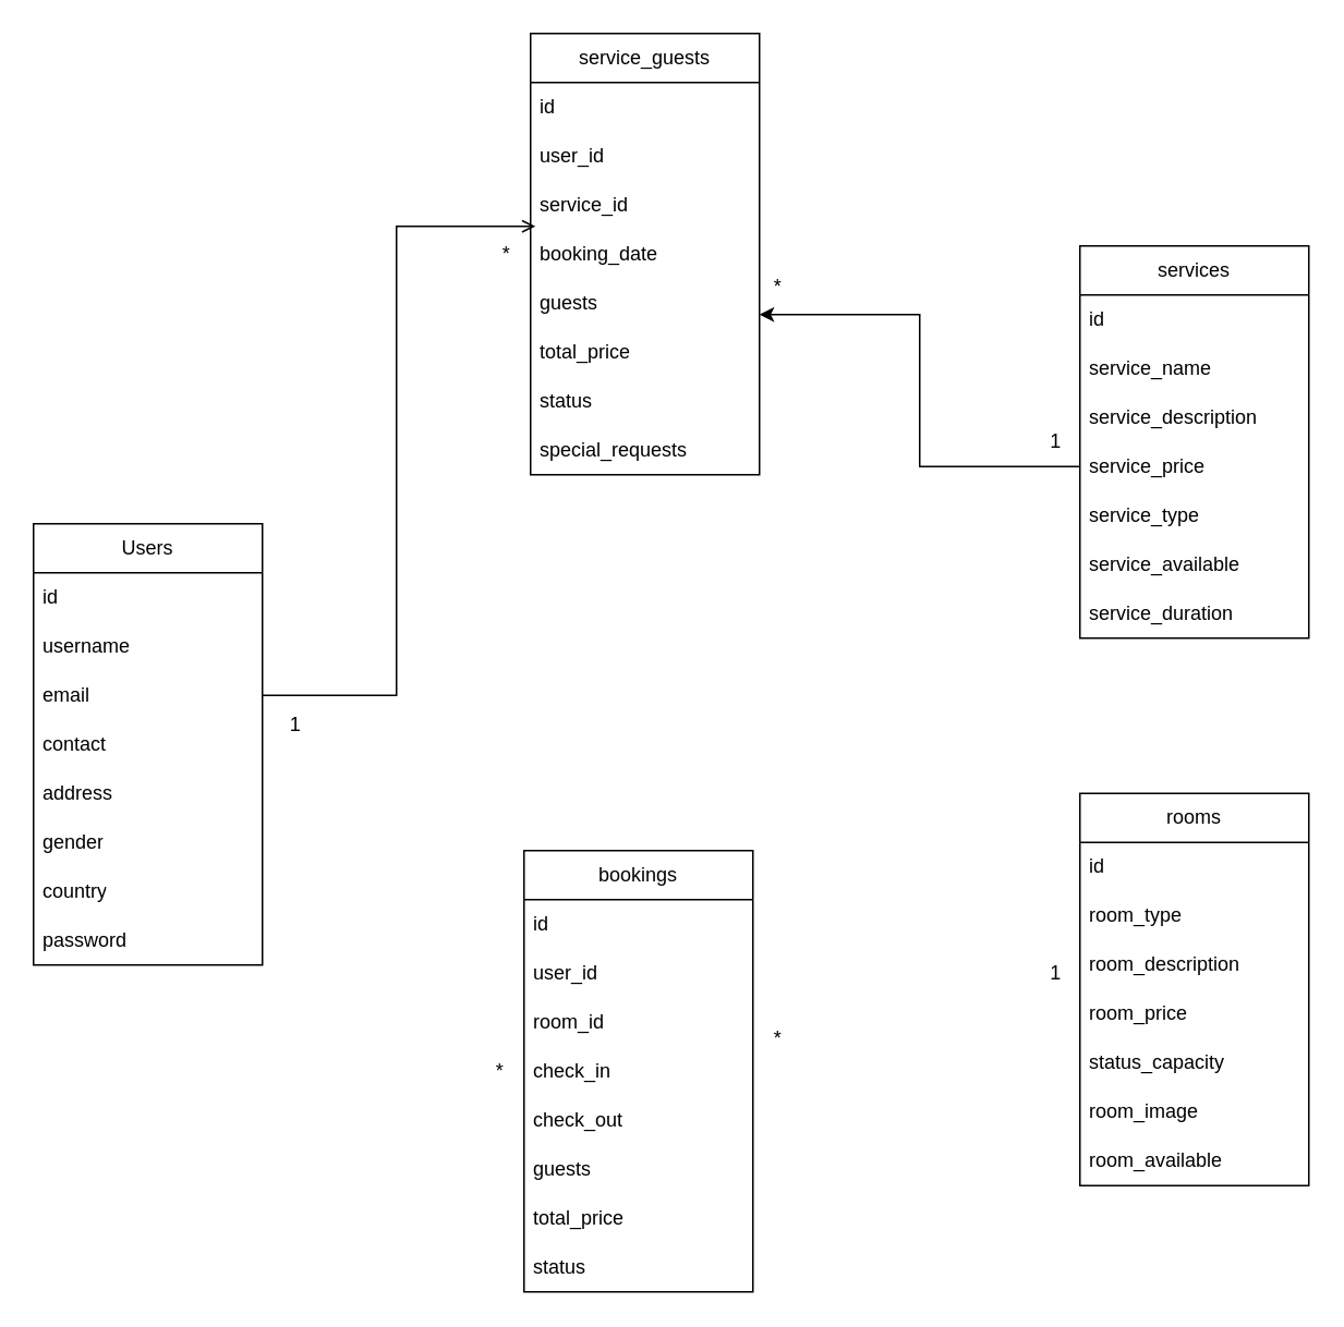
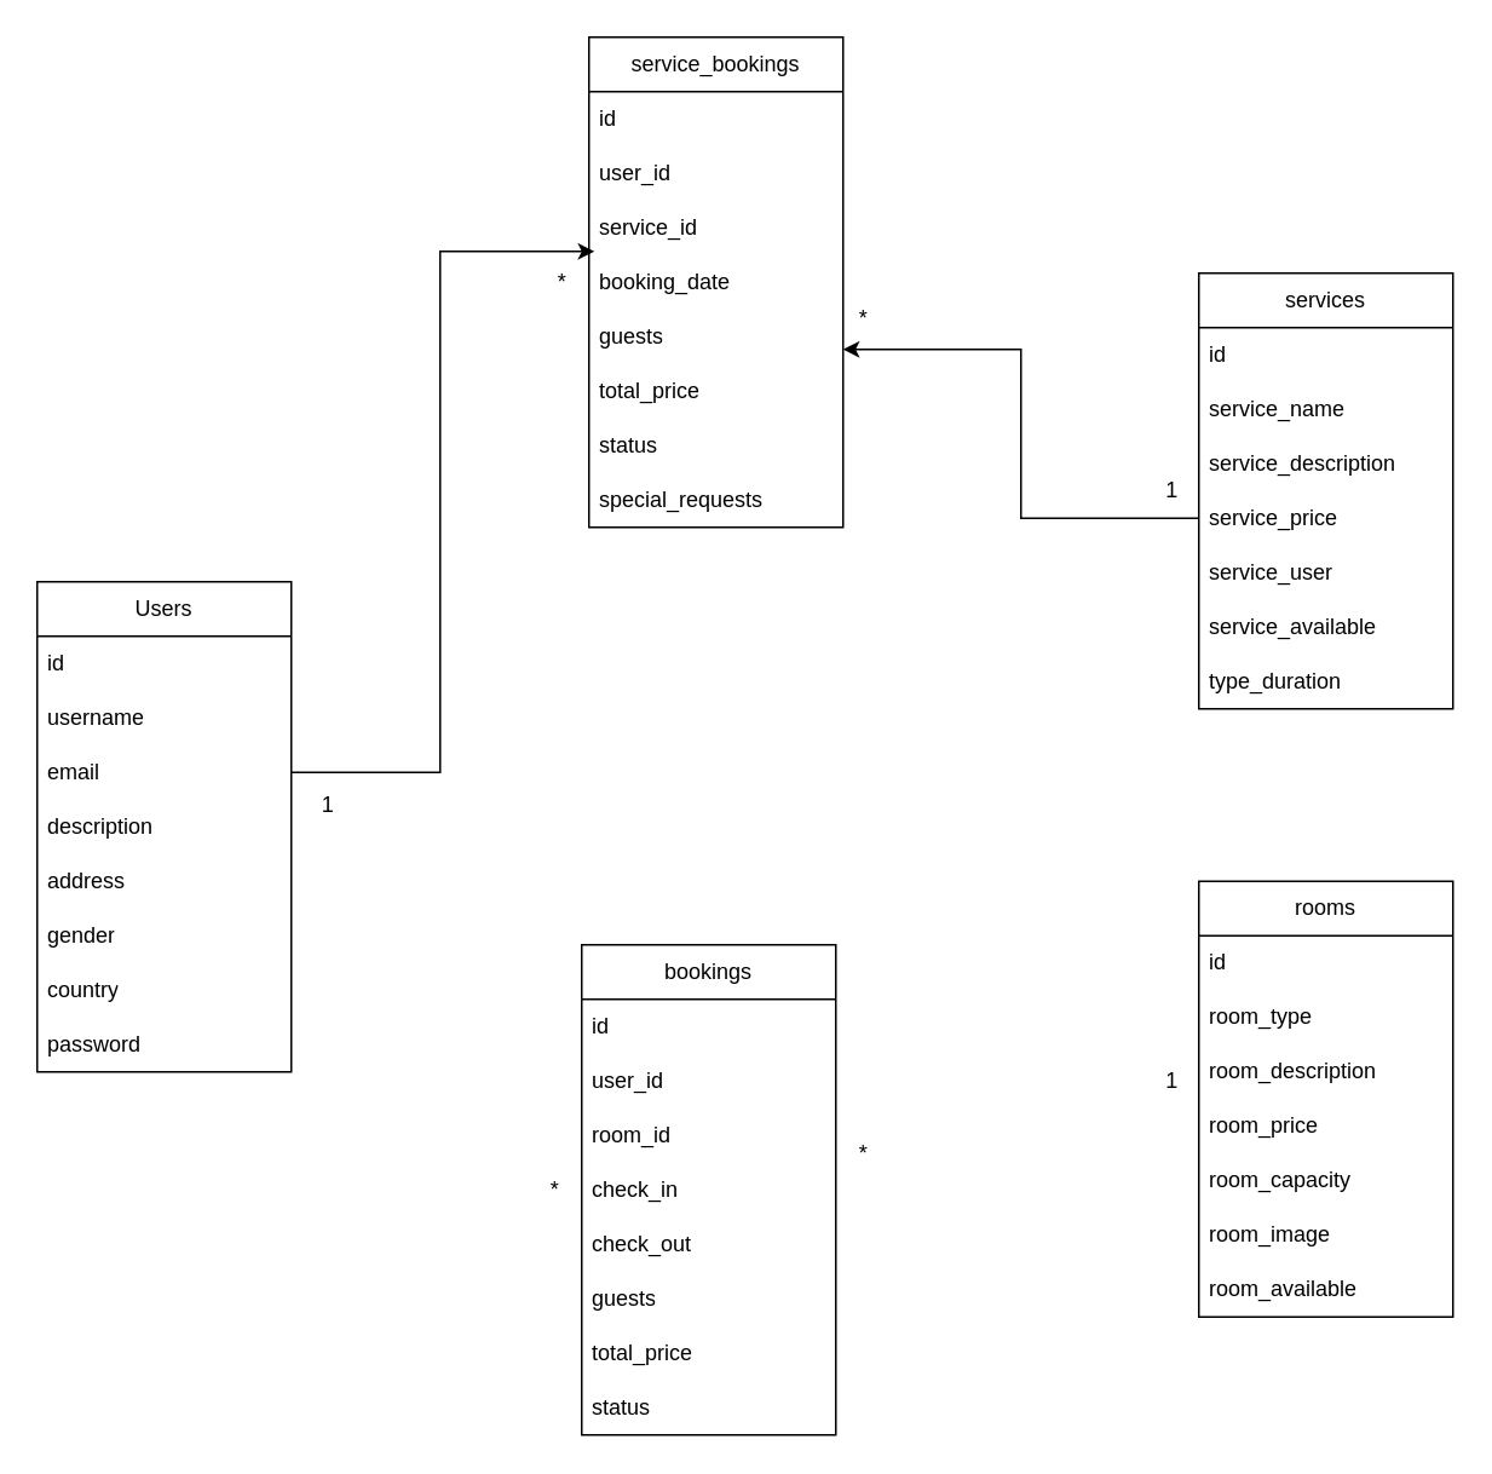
  <mxCell id="0" />
  <mxCell id="1" parent="0" />
  <mxCell id="2" value="Users" style="swimlane;fontStyle=0;childLayout=stackLayout;horizontal=1;startSize=30;horizontalStack=0;resizeParent=1;resizeParentMax=0;resizeLast=0;collapsible=1;marginBottom=0;whiteSpace=wrap;html=1;" vertex="1" parent="1"><mxGeometry x="20" y="320" width="140" height="270" as="geometry" /></mxCell>
  <mxCell id="3" value="id" style="text;strokeColor=none;fillColor=none;align=left;verticalAlign=middle;spacingLeft=4;spacingRight=4;overflow=hidden;points=[[0,0.5],[1,0.5]];portConstraint=eastwest;rotatable=0;whiteSpace=wrap;html=1;" vertex="1" parent="2"><mxGeometry y="30" width="140" height="30" as="geometry" /></mxCell>
  <mxCell id="4" value="username" style="text;strokeColor=none;fillColor=none;align=left;verticalAlign=middle;spacingLeft=4;spacingRight=4;overflow=hidden;points=[[0,0.5],[1,0.5]];portConstraint=eastwest;rotatable=0;whiteSpace=wrap;html=1;" vertex="1" parent="2"><mxGeometry y="60" width="140" height="30" as="geometry" /></mxCell>
  <mxCell id="5" value="email" style="text;strokeColor=none;fillColor=none;align=left;verticalAlign=middle;spacingLeft=4;spacingRight=4;overflow=hidden;points=[[0,0.5],[1,0.5]];portConstraint=eastwest;rotatable=0;whiteSpace=wrap;html=1;" vertex="1" parent="2"><mxGeometry y="90" width="140" height="30" as="geometry" /></mxCell>
- <mxCell id="6" value="contact" style="text;strokeColor=none;fillColor=none;align=left;verticalAlign=middle;spacingLeft=4;spacingRight=4;overflow=hidden;points=[[0,0.5],[1,0.5]];portConstraint=eastwest;rotatable=0;whiteSpace=wrap;html=1;" vertex="1" parent="2"><mxGeometry y="120" width="140" height="30" as="geometry" /></mxCell>
+ <mxCell id="6" value="description" style="text;strokeColor=none;fillColor=none;align=left;verticalAlign=middle;spacingLeft=4;spacingRight=4;overflow=hidden;points=[[0,0.5],[1,0.5]];portConstraint=eastwest;rotatable=0;whiteSpace=wrap;html=1;" vertex="1" parent="2"><mxGeometry y="120" width="140" height="30" as="geometry" /></mxCell>
  <mxCell id="7" value="address" style="text;strokeColor=none;fillColor=none;align=left;verticalAlign=middle;spacingLeft=4;spacingRight=4;overflow=hidden;points=[[0,0.5],[1,0.5]];portConstraint=eastwest;rotatable=0;whiteSpace=wrap;html=1;" vertex="1" parent="2"><mxGeometry y="150" width="140" height="30" as="geometry" /></mxCell>
  <mxCell id="8" value="gender" style="text;strokeColor=none;fillColor=none;align=left;verticalAlign=middle;spacingLeft=4;spacingRight=4;overflow=hidden;points=[[0,0.5],[1,0.5]];portConstraint=eastwest;rotatable=0;whiteSpace=wrap;html=1;" vertex="1" parent="2"><mxGeometry y="180" width="140" height="30" as="geometry" /></mxCell>
  <mxCell id="9" value="country" style="text;strokeColor=none;fillColor=none;align=left;verticalAlign=middle;spacingLeft=4;spacingRight=4;overflow=hidden;points=[[0,0.5],[1,0.5]];portConstraint=eastwest;rotatable=0;whiteSpace=wrap;html=1;" vertex="1" parent="2"><mxGeometry y="210" width="140" height="30" as="geometry" /></mxCell>
  <mxCell id="10" value="password" style="text;strokeColor=none;fillColor=none;align=left;verticalAlign=middle;spacingLeft=4;spacingRight=4;overflow=hidden;points=[[0,0.5],[1,0.5]];portConstraint=eastwest;rotatable=0;whiteSpace=wrap;html=1;" vertex="1" parent="2"><mxGeometry y="240" width="140" height="30" as="geometry" /></mxCell>
  <mxCell id="11" value="services" style="swimlane;fontStyle=0;childLayout=stackLayout;horizontal=1;startSize=30;horizontalStack=0;resizeParent=1;resizeParentMax=0;resizeLast=0;collapsible=1;marginBottom=0;whiteSpace=wrap;html=1;" vertex="1" parent="1"><mxGeometry x="660" y="150" width="140" height="240" as="geometry" /></mxCell>
  <mxCell id="12" value="id" style="text;strokeColor=none;fillColor=none;align=left;verticalAlign=middle;spacingLeft=4;spacingRight=4;overflow=hidden;points=[[0,0.5],[1,0.5]];portConstraint=eastwest;rotatable=0;whiteSpace=wrap;html=1;" vertex="1" parent="11"><mxGeometry y="30" width="140" height="30" as="geometry" /></mxCell>
  <mxCell id="13" value="service_name" style="text;strokeColor=none;fillColor=none;align=left;verticalAlign=middle;spacingLeft=4;spacingRight=4;overflow=hidden;points=[[0,0.5],[1,0.5]];portConstraint=eastwest;rotatable=0;whiteSpace=wrap;html=1;" vertex="1" parent="11"><mxGeometry y="60" width="140" height="30" as="geometry" /></mxCell>
  <mxCell id="14" value="service_description" style="text;strokeColor=none;fillColor=none;align=left;verticalAlign=middle;spacingLeft=4;spacingRight=4;overflow=hidden;points=[[0,0.5],[1,0.5]];portConstraint=eastwest;rotatable=0;whiteSpace=wrap;html=1;" vertex="1" parent="11"><mxGeometry y="90" width="140" height="30" as="geometry" /></mxCell>
  <mxCell id="15" value="service_price" style="text;strokeColor=none;fillColor=none;align=left;verticalAlign=middle;spacingLeft=4;spacingRight=4;overflow=hidden;points=[[0,0.5],[1,0.5]];portConstraint=eastwest;rotatable=0;whiteSpace=wrap;html=1;" vertex="1" parent="11"><mxGeometry y="120" width="140" height="30" as="geometry" /></mxCell>
- <mxCell id="16" value="service_type" style="text;strokeColor=none;fillColor=none;align=left;verticalAlign=middle;spacingLeft=4;spacingRight=4;overflow=hidden;points=[[0,0.5],[1,0.5]];portConstraint=eastwest;rotatable=0;whiteSpace=wrap;html=1;" vertex="1" parent="11"><mxGeometry y="150" width="140" height="30" as="geometry" /></mxCell>
+ <mxCell id="16" value="service_user" style="text;strokeColor=none;fillColor=none;align=left;verticalAlign=middle;spacingLeft=4;spacingRight=4;overflow=hidden;points=[[0,0.5],[1,0.5]];portConstraint=eastwest;rotatable=0;whiteSpace=wrap;html=1;" vertex="1" parent="11"><mxGeometry y="150" width="140" height="30" as="geometry" /></mxCell>
  <mxCell id="17" value="service_available" style="text;strokeColor=none;fillColor=none;align=left;verticalAlign=middle;spacingLeft=4;spacingRight=4;overflow=hidden;points=[[0,0.5],[1,0.5]];portConstraint=eastwest;rotatable=0;whiteSpace=wrap;html=1;" vertex="1" parent="11"><mxGeometry y="180" width="140" height="30" as="geometry" /></mxCell>
- <mxCell id="18" value="service_duration" style="text;strokeColor=none;fillColor=none;align=left;verticalAlign=middle;spacingLeft=4;spacingRight=4;overflow=hidden;points=[[0,0.5],[1,0.5]];portConstraint=eastwest;rotatable=0;whiteSpace=wrap;html=1;" vertex="1" parent="11"><mxGeometry y="210" width="140" height="30" as="geometry" /></mxCell>
- <mxCell id="19" value="service_guests" style="swimlane;fontStyle=0;childLayout=stackLayout;horizontal=1;startSize=30;horizontalStack=0;resizeParent=1;resizeParentMax=0;resizeLast=0;collapsible=1;marginBottom=0;whiteSpace=wrap;html=1;" vertex="1" parent="1"><mxGeometry x="324" y="20" width="140" height="270" as="geometry" /></mxCell>
+ <mxCell id="18" value="type_duration" style="text;strokeColor=none;fillColor=none;align=left;verticalAlign=middle;spacingLeft=4;spacingRight=4;overflow=hidden;points=[[0,0.5],[1,0.5]];portConstraint=eastwest;rotatable=0;whiteSpace=wrap;html=1;" vertex="1" parent="11"><mxGeometry y="210" width="140" height="30" as="geometry" /></mxCell>
+ <mxCell id="19" value="service_bookings" style="swimlane;fontStyle=0;childLayout=stackLayout;horizontal=1;startSize=30;horizontalStack=0;resizeParent=1;resizeParentMax=0;resizeLast=0;collapsible=1;marginBottom=0;whiteSpace=wrap;html=1;" vertex="1" parent="1"><mxGeometry x="324" y="20" width="140" height="270" as="geometry" /></mxCell>
  <mxCell id="20" value="id" style="text;strokeColor=none;fillColor=none;align=left;verticalAlign=middle;spacingLeft=4;spacingRight=4;overflow=hidden;points=[[0,0.5],[1,0.5]];portConstraint=eastwest;rotatable=0;whiteSpace=wrap;html=1;" vertex="1" parent="19"><mxGeometry y="30" width="140" height="30" as="geometry" /></mxCell>
  <mxCell id="21" value="user_id" style="text;strokeColor=none;fillColor=none;align=left;verticalAlign=middle;spacingLeft=4;spacingRight=4;overflow=hidden;points=[[0,0.5],[1,0.5]];portConstraint=eastwest;rotatable=0;whiteSpace=wrap;html=1;" vertex="1" parent="19"><mxGeometry y="60" width="140" height="30" as="geometry" /></mxCell>
  <mxCell id="22" value="service_id" style="text;strokeColor=none;fillColor=none;align=left;verticalAlign=middle;spacingLeft=4;spacingRight=4;overflow=hidden;points=[[0,0.5],[1,0.5]];portConstraint=eastwest;rotatable=0;whiteSpace=wrap;html=1;" vertex="1" parent="19"><mxGeometry y="90" width="140" height="30" as="geometry" /></mxCell>
  <mxCell id="23" value="booking_date" style="text;strokeColor=none;fillColor=none;align=left;verticalAlign=middle;spacingLeft=4;spacingRight=4;overflow=hidden;points=[[0,0.5],[1,0.5]];portConstraint=eastwest;rotatable=0;whiteSpace=wrap;html=1;" vertex="1" parent="19"><mxGeometry y="120" width="140" height="30" as="geometry" /></mxCell>
  <mxCell id="24" value="guests" style="text;strokeColor=none;fillColor=none;align=left;verticalAlign=middle;spacingLeft=4;spacingRight=4;overflow=hidden;points=[[0,0.5],[1,0.5]];portConstraint=eastwest;rotatable=0;whiteSpace=wrap;html=1;" vertex="1" parent="19"><mxGeometry y="150" width="140" height="30" as="geometry" /></mxCell>
  <mxCell id="25" value="total_price" style="text;strokeColor=none;fillColor=none;align=left;verticalAlign=middle;spacingLeft=4;spacingRight=4;overflow=hidden;points=[[0,0.5],[1,0.5]];portConstraint=eastwest;rotatable=0;whiteSpace=wrap;html=1;" vertex="1" parent="19"><mxGeometry y="180" width="140" height="30" as="geometry" /></mxCell>
  <mxCell id="26" value="status" style="text;strokeColor=none;fillColor=none;align=left;verticalAlign=middle;spacingLeft=4;spacingRight=4;overflow=hidden;points=[[0,0.5],[1,0.5]];portConstraint=eastwest;rotatable=0;whiteSpace=wrap;html=1;" vertex="1" parent="19"><mxGeometry y="210" width="140" height="30" as="geometry" /></mxCell>
  <mxCell id="27" value="special_requests" style="text;strokeColor=none;fillColor=none;align=left;verticalAlign=middle;spacingLeft=4;spacingRight=4;overflow=hidden;points=[[0,0.5],[1,0.5]];portConstraint=eastwest;rotatable=0;whiteSpace=wrap;html=1;" vertex="1" parent="19"><mxGeometry y="240" width="140" height="30" as="geometry" /></mxCell>
  <mxCell id="28" value="rooms" style="swimlane;fontStyle=0;childLayout=stackLayout;horizontal=1;startSize=30;horizontalStack=0;resizeParent=1;resizeParentMax=0;resizeLast=0;collapsible=1;marginBottom=0;whiteSpace=wrap;html=1;" vertex="1" parent="1"><mxGeometry x="660" y="485" width="140" height="240" as="geometry" /></mxCell>
  <mxCell id="29" value="id" style="text;strokeColor=none;fillColor=none;align=left;verticalAlign=middle;spacingLeft=4;spacingRight=4;overflow=hidden;points=[[0,0.5],[1,0.5]];portConstraint=eastwest;rotatable=0;whiteSpace=wrap;html=1;" vertex="1" parent="28"><mxGeometry y="30" width="140" height="30" as="geometry" /></mxCell>
  <mxCell id="30" value="room_type" style="text;strokeColor=none;fillColor=none;align=left;verticalAlign=middle;spacingLeft=4;spacingRight=4;overflow=hidden;points=[[0,0.5],[1,0.5]];portConstraint=eastwest;rotatable=0;whiteSpace=wrap;html=1;" vertex="1" parent="28"><mxGeometry y="60" width="140" height="30" as="geometry" /></mxCell>
  <mxCell id="31" value="room_description" style="text;strokeColor=none;fillColor=none;align=left;verticalAlign=middle;spacingLeft=4;spacingRight=4;overflow=hidden;points=[[0,0.5],[1,0.5]];portConstraint=eastwest;rotatable=0;whiteSpace=wrap;html=1;" vertex="1" parent="28"><mxGeometry y="90" width="140" height="30" as="geometry" /></mxCell>
  <mxCell id="32" value="room_price" style="text;strokeColor=none;fillColor=none;align=left;verticalAlign=middle;spacingLeft=4;spacingRight=4;overflow=hidden;points=[[0,0.5],[1,0.5]];portConstraint=eastwest;rotatable=0;whiteSpace=wrap;html=1;" vertex="1" parent="28"><mxGeometry y="120" width="140" height="30" as="geometry" /></mxCell>
- <mxCell id="33" value="status_capacity" style="text;strokeColor=none;fillColor=none;align=left;verticalAlign=middle;spacingLeft=4;spacingRight=4;overflow=hidden;points=[[0,0.5],[1,0.5]];portConstraint=eastwest;rotatable=0;whiteSpace=wrap;html=1;" vertex="1" parent="28"><mxGeometry y="150" width="140" height="30" as="geometry" /></mxCell>
+ <mxCell id="33" value="room_capacity" style="text;strokeColor=none;fillColor=none;align=left;verticalAlign=middle;spacingLeft=4;spacingRight=4;overflow=hidden;points=[[0,0.5],[1,0.5]];portConstraint=eastwest;rotatable=0;whiteSpace=wrap;html=1;" vertex="1" parent="28"><mxGeometry y="150" width="140" height="30" as="geometry" /></mxCell>
  <mxCell id="34" value="room_image" style="text;strokeColor=none;fillColor=none;align=left;verticalAlign=middle;spacingLeft=4;spacingRight=4;overflow=hidden;points=[[0,0.5],[1,0.5]];portConstraint=eastwest;rotatable=0;whiteSpace=wrap;html=1;" vertex="1" parent="28"><mxGeometry y="180" width="140" height="30" as="geometry" /></mxCell>
  <mxCell id="35" value="room_available" style="text;strokeColor=none;fillColor=none;align=left;verticalAlign=middle;spacingLeft=4;spacingRight=4;overflow=hidden;points=[[0,0.5],[1,0.5]];portConstraint=eastwest;rotatable=0;whiteSpace=wrap;html=1;" vertex="1" parent="28"><mxGeometry y="210" width="140" height="30" as="geometry" /></mxCell>
  <mxCell id="36" value="bookings" style="swimlane;fontStyle=0;childLayout=stackLayout;horizontal=1;startSize=30;horizontalStack=0;resizeParent=1;resizeParentMax=0;resizeLast=0;collapsible=1;marginBottom=0;whiteSpace=wrap;html=1;" vertex="1" parent="1"><mxGeometry x="320" y="520" width="140" height="270" as="geometry" /></mxCell>
  <mxCell id="37" value="id" style="text;strokeColor=none;fillColor=none;align=left;verticalAlign=middle;spacingLeft=4;spacingRight=4;overflow=hidden;points=[[0,0.5],[1,0.5]];portConstraint=eastwest;rotatable=0;whiteSpace=wrap;html=1;" vertex="1" parent="36"><mxGeometry y="30" width="140" height="30" as="geometry" /></mxCell>
  <mxCell id="38" value="user_id" style="text;strokeColor=none;fillColor=none;align=left;verticalAlign=middle;spacingLeft=4;spacingRight=4;overflow=hidden;points=[[0,0.5],[1,0.5]];portConstraint=eastwest;rotatable=0;whiteSpace=wrap;html=1;" vertex="1" parent="36"><mxGeometry y="60" width="140" height="30" as="geometry" /></mxCell>
  <mxCell id="39" value="room_id" style="text;strokeColor=none;fillColor=none;align=left;verticalAlign=middle;spacingLeft=4;spacingRight=4;overflow=hidden;points=[[0,0.5],[1,0.5]];portConstraint=eastwest;rotatable=0;whiteSpace=wrap;html=1;" vertex="1" parent="36"><mxGeometry y="90" width="140" height="30" as="geometry" /></mxCell>
  <mxCell id="40" value="check_in" style="text;strokeColor=none;fillColor=none;align=left;verticalAlign=middle;spacingLeft=4;spacingRight=4;overflow=hidden;points=[[0,0.5],[1,0.5]];portConstraint=eastwest;rotatable=0;whiteSpace=wrap;html=1;" vertex="1" parent="36"><mxGeometry y="120" width="140" height="30" as="geometry" /></mxCell>
  <mxCell id="41" value="check_out" style="text;strokeColor=none;fillColor=none;align=left;verticalAlign=middle;spacingLeft=4;spacingRight=4;overflow=hidden;points=[[0,0.5],[1,0.5]];portConstraint=eastwest;rotatable=0;whiteSpace=wrap;html=1;" vertex="1" parent="36"><mxGeometry y="150" width="140" height="30" as="geometry" /></mxCell>
  <mxCell id="42" value="guests" style="text;strokeColor=none;fillColor=none;align=left;verticalAlign=middle;spacingLeft=4;spacingRight=4;overflow=hidden;points=[[0,0.5],[1,0.5]];portConstraint=eastwest;rotatable=0;whiteSpace=wrap;html=1;" vertex="1" parent="36"><mxGeometry y="180" width="140" height="30" as="geometry" /></mxCell>
  <mxCell id="43" value="total_price" style="text;strokeColor=none;fillColor=none;align=left;verticalAlign=middle;spacingLeft=4;spacingRight=4;overflow=hidden;points=[[0,0.5],[1,0.5]];portConstraint=eastwest;rotatable=0;whiteSpace=wrap;html=1;" vertex="1" parent="36"><mxGeometry y="210" width="140" height="30" as="geometry" /></mxCell>
  <mxCell id="44" value="status" style="text;strokeColor=none;fillColor=none;align=left;verticalAlign=middle;spacingLeft=4;spacingRight=4;overflow=hidden;points=[[0,0.5],[1,0.5]];portConstraint=eastwest;rotatable=0;whiteSpace=wrap;html=1;" vertex="1" parent="36"><mxGeometry y="240" width="140" height="30" as="geometry" /></mxCell>
  <mxCell id="45" value="1" style="text;html=1;align=center;verticalAlign=middle;resizable=0;points=[];autosize=1;strokeColor=none;fillColor=none;" vertex="1" parent="1"><mxGeometry x="165" y="428" width="30" height="30" as="geometry" /></mxCell>
  <mxCell id="46" value="*" style="text;html=1;align=center;verticalAlign=middle;resizable=0;points=[];autosize=1;strokeColor=none;fillColor=none;" vertex="1" parent="1"><mxGeometry x="290" y="640" width="30" height="30" as="geometry" /></mxCell>
  <mxCell id="47" value="*" style="text;html=1;align=center;verticalAlign=middle;resizable=0;points=[];autosize=1;strokeColor=none;fillColor=none;" vertex="1" parent="1"><mxGeometry x="460" y="620" width="30" height="30" as="geometry" /></mxCell>
  <mxCell id="48" value="1" style="text;html=1;align=center;verticalAlign=middle;resizable=0;points=[];autosize=1;strokeColor=none;fillColor=none;" vertex="1" parent="1"><mxGeometry x="630" y="580" width="30" height="30" as="geometry" /></mxCell>
- <mxCell id="49" style="edgeStyle=orthogonalEdgeStyle;rounded=0;orthogonalLoop=1;jettySize=auto;html=1;entryX=0.021;entryY=0.933;entryDx=0;entryDy=0;entryPerimeter=0;endArrow=open;" edge="1" parent="1" source="5" target="22"><mxGeometry relative="1" as="geometry" /></mxCell>
+ <mxCell id="49" style="edgeStyle=orthogonalEdgeStyle;rounded=0;orthogonalLoop=1;jettySize=auto;html=1;entryX=0.021;entryY=0.933;entryDx=0;entryDy=0;entryPerimeter=0;" edge="1" parent="1" source="5" target="22"><mxGeometry relative="1" as="geometry" /></mxCell>
  <mxCell id="50" value="*" style="text;html=1;align=center;verticalAlign=middle;resizable=0;points=[];autosize=1;strokeColor=none;fillColor=none;" vertex="1" parent="1"><mxGeometry x="294" width="30" height="30" as="geometry" y="140" /></mxCell>
  <mxCell id="51" style="edgeStyle=orthogonalEdgeStyle;rounded=0;orthogonalLoop=1;jettySize=auto;html=1;entryX=1;entryY=0.733;entryDx=0;entryDy=0;entryPerimeter=0;" edge="1" parent="1" source="15" target="24"><mxGeometry relative="1" as="geometry" /></mxCell>
  <mxCell id="52" value="1" style="text;html=1;align=center;verticalAlign=middle;resizable=0;points=[];autosize=1;strokeColor=none;fillColor=none;" vertex="1" parent="1"><mxGeometry x="630" y="255" width="30" height="30" as="geometry" /></mxCell>
  <mxCell id="53" value="*" style="text;html=1;align=center;verticalAlign=middle;resizable=0;points=[];autosize=1;strokeColor=none;fillColor=none;" vertex="1" parent="1"><mxGeometry x="460" y="160" width="30" height="30" as="geometry" /></mxCell>
